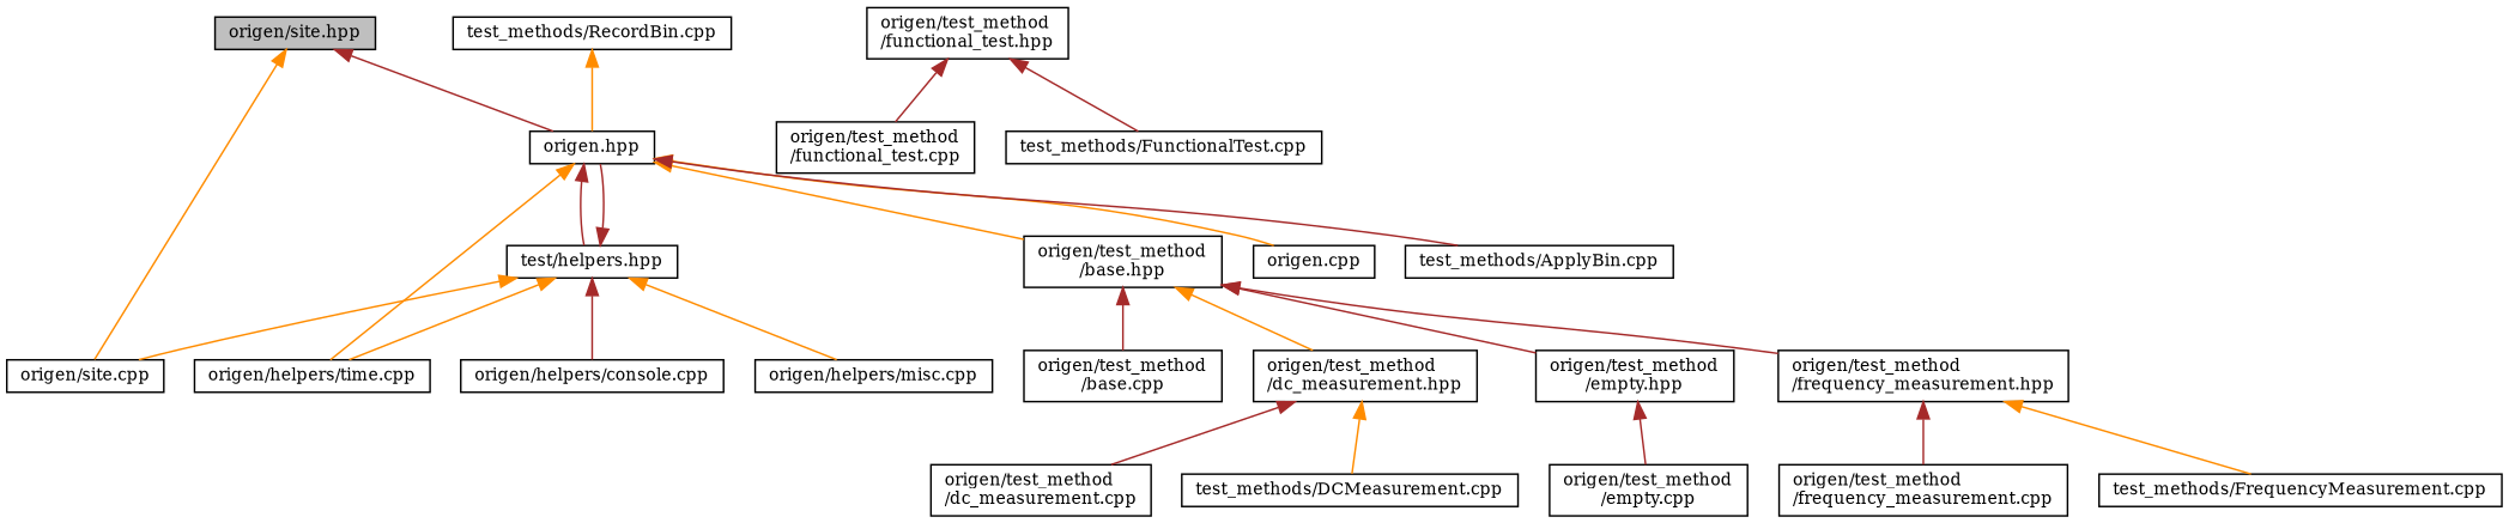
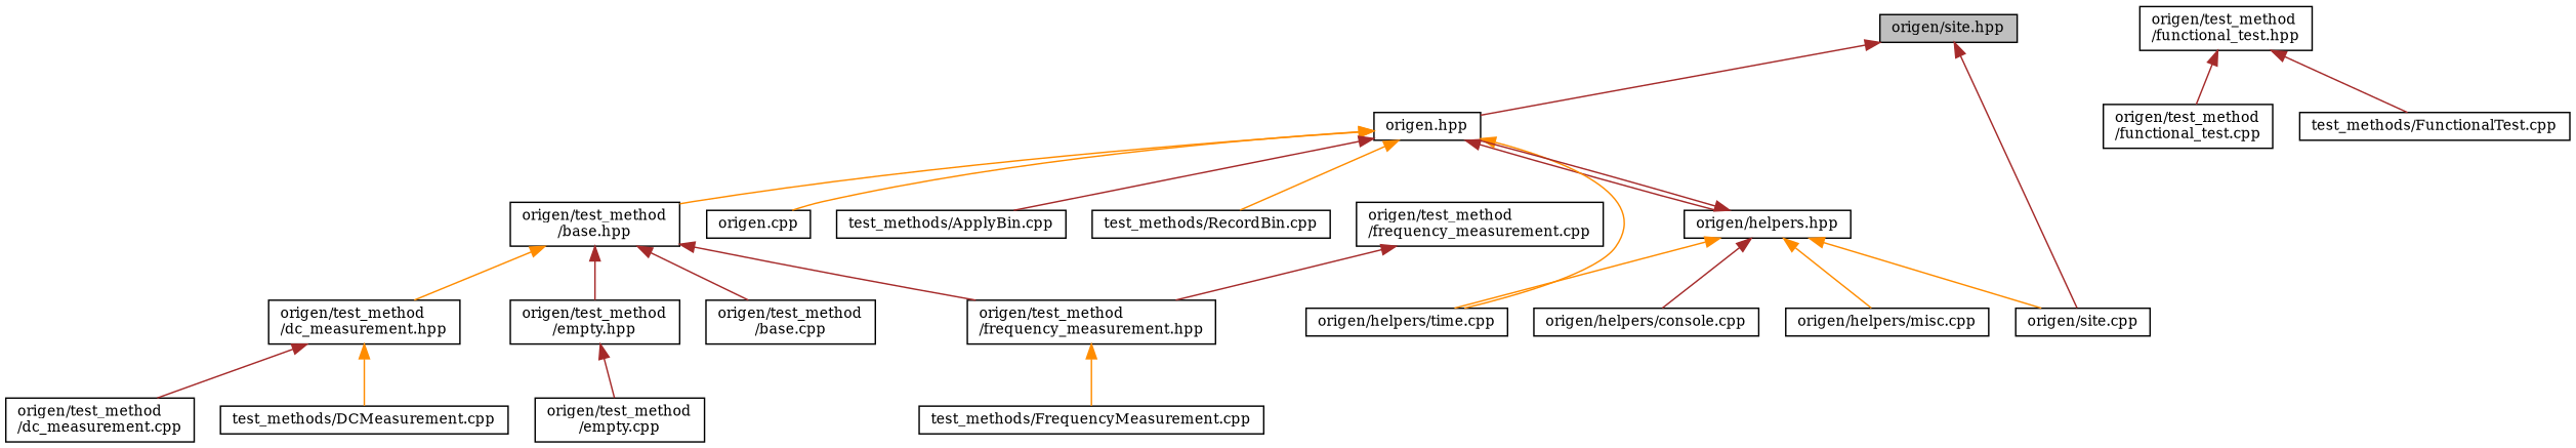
  digraph {
    fontname="DejaVu Serif"
    node [color=black fillcolor=white fontname="DejaVu Serif" fontsize=10 shape=record style=filled]
    edge [color=brown dir=back fontname="DejaVu Serif" fontsize=10 labelfontname=Helvetica labelfontsize=10 style=solid]
    n1 [fillcolor=grey75 fontcolor=black height=0.2 label="origen/site.hpp" width=0.4]
    n2 [height=0.2 label="origen.hpp" width=0.4]
    n3 [height=0.2 label="origen/site.cpp" width=0.4]
-   n4 [height=0.2 label="test/helpers.hpp" width=0.4]
+   n4 [height=0.2 label="origen/helpers.hpp" width=0.4]
    n5 [height=0.2 label="origen/helpers/time.cpp" width=0.4]
    n6 [height=0.2 label="origen/test_method\l/base.hpp" width=0.4]
    n7 [height=0.2 label="origen.cpp" width=0.4]
    n8 [height=0.2 label="test_methods/ApplyBin.cpp" width=0.4]
    n9 [height=0.2 label="test_methods/RecordBin.cpp" width=0.4]
    n10 [height=0.2 label="origen/helpers/console.cpp" width=0.4]
    n11 [height=0.2 label="origen/helpers/misc.cpp" width=0.4]
    n12 [height=0.2 label="origen/test_method\l/base.cpp" width=0.4]
    n13 [height=0.2 label="origen/test_method\l/dc_measurement.hpp" width=0.4]
    n14 [height=0.2 label="origen/test_method\l/empty.hpp" width=0.4]
    n15 [height=0.2 label="origen/test_method\l/frequency_measurement.hpp" width=0.4]
    n16 [height=0.2 label="origen/test_method\l/dc_measurement.cpp" width=0.4]
    n17 [height=0.2 label="test_methods/DCMeasurement.cpp" width=0.4]
    n18 [height=0.2 label="origen/test_method\l/empty.cpp" width=0.4]
    n19 [height=0.2 label="origen/test_method\l/frequency_measurement.cpp" width=0.4]
    n20 [height=0.2 label="test_methods/FrequencyMeasurement.cpp" width=0.4]
    n21 [height=0.2 label="origen/test_method\l/functional_test.hpp" width=0.4]
    n22 [height=0.2 label="origen/test_method\l/functional_test.cpp" width=0.4]
    n23 [height=0.2 label="test_methods/FunctionalTest.cpp" width=0.4]
    n1 -> n2
-   n1 -> n3 [color=darkorange]
+   n1 -> n3
    n2 -> n4
    n2 -> n5 [color=darkorange]
    n2 -> n6 [color=darkorange]
    n2 -> n7 [color=darkorange]
    n2 -> n8
-   n9 -> n2 [color=darkorange]
+   n2 -> n9 [color=darkorange]
    n4 -> n2
    n4 -> n3 [color=darkorange]
    n4 -> n5 [color=darkorange]
    n4 -> n10
    n4 -> n11 [color=darkorange]
    n6 -> n12
    n6 -> n13 [color=darkorange]
    n6 -> n14
    n6 -> n15
    n13 -> n16
    n13 -> n17 [color=darkorange]
    n14 -> n18
-   n15 -> n19
+   n19 -> n15
    n15 -> n20 [color=darkorange]
    n21 -> n22
    n21 -> n23
  }
